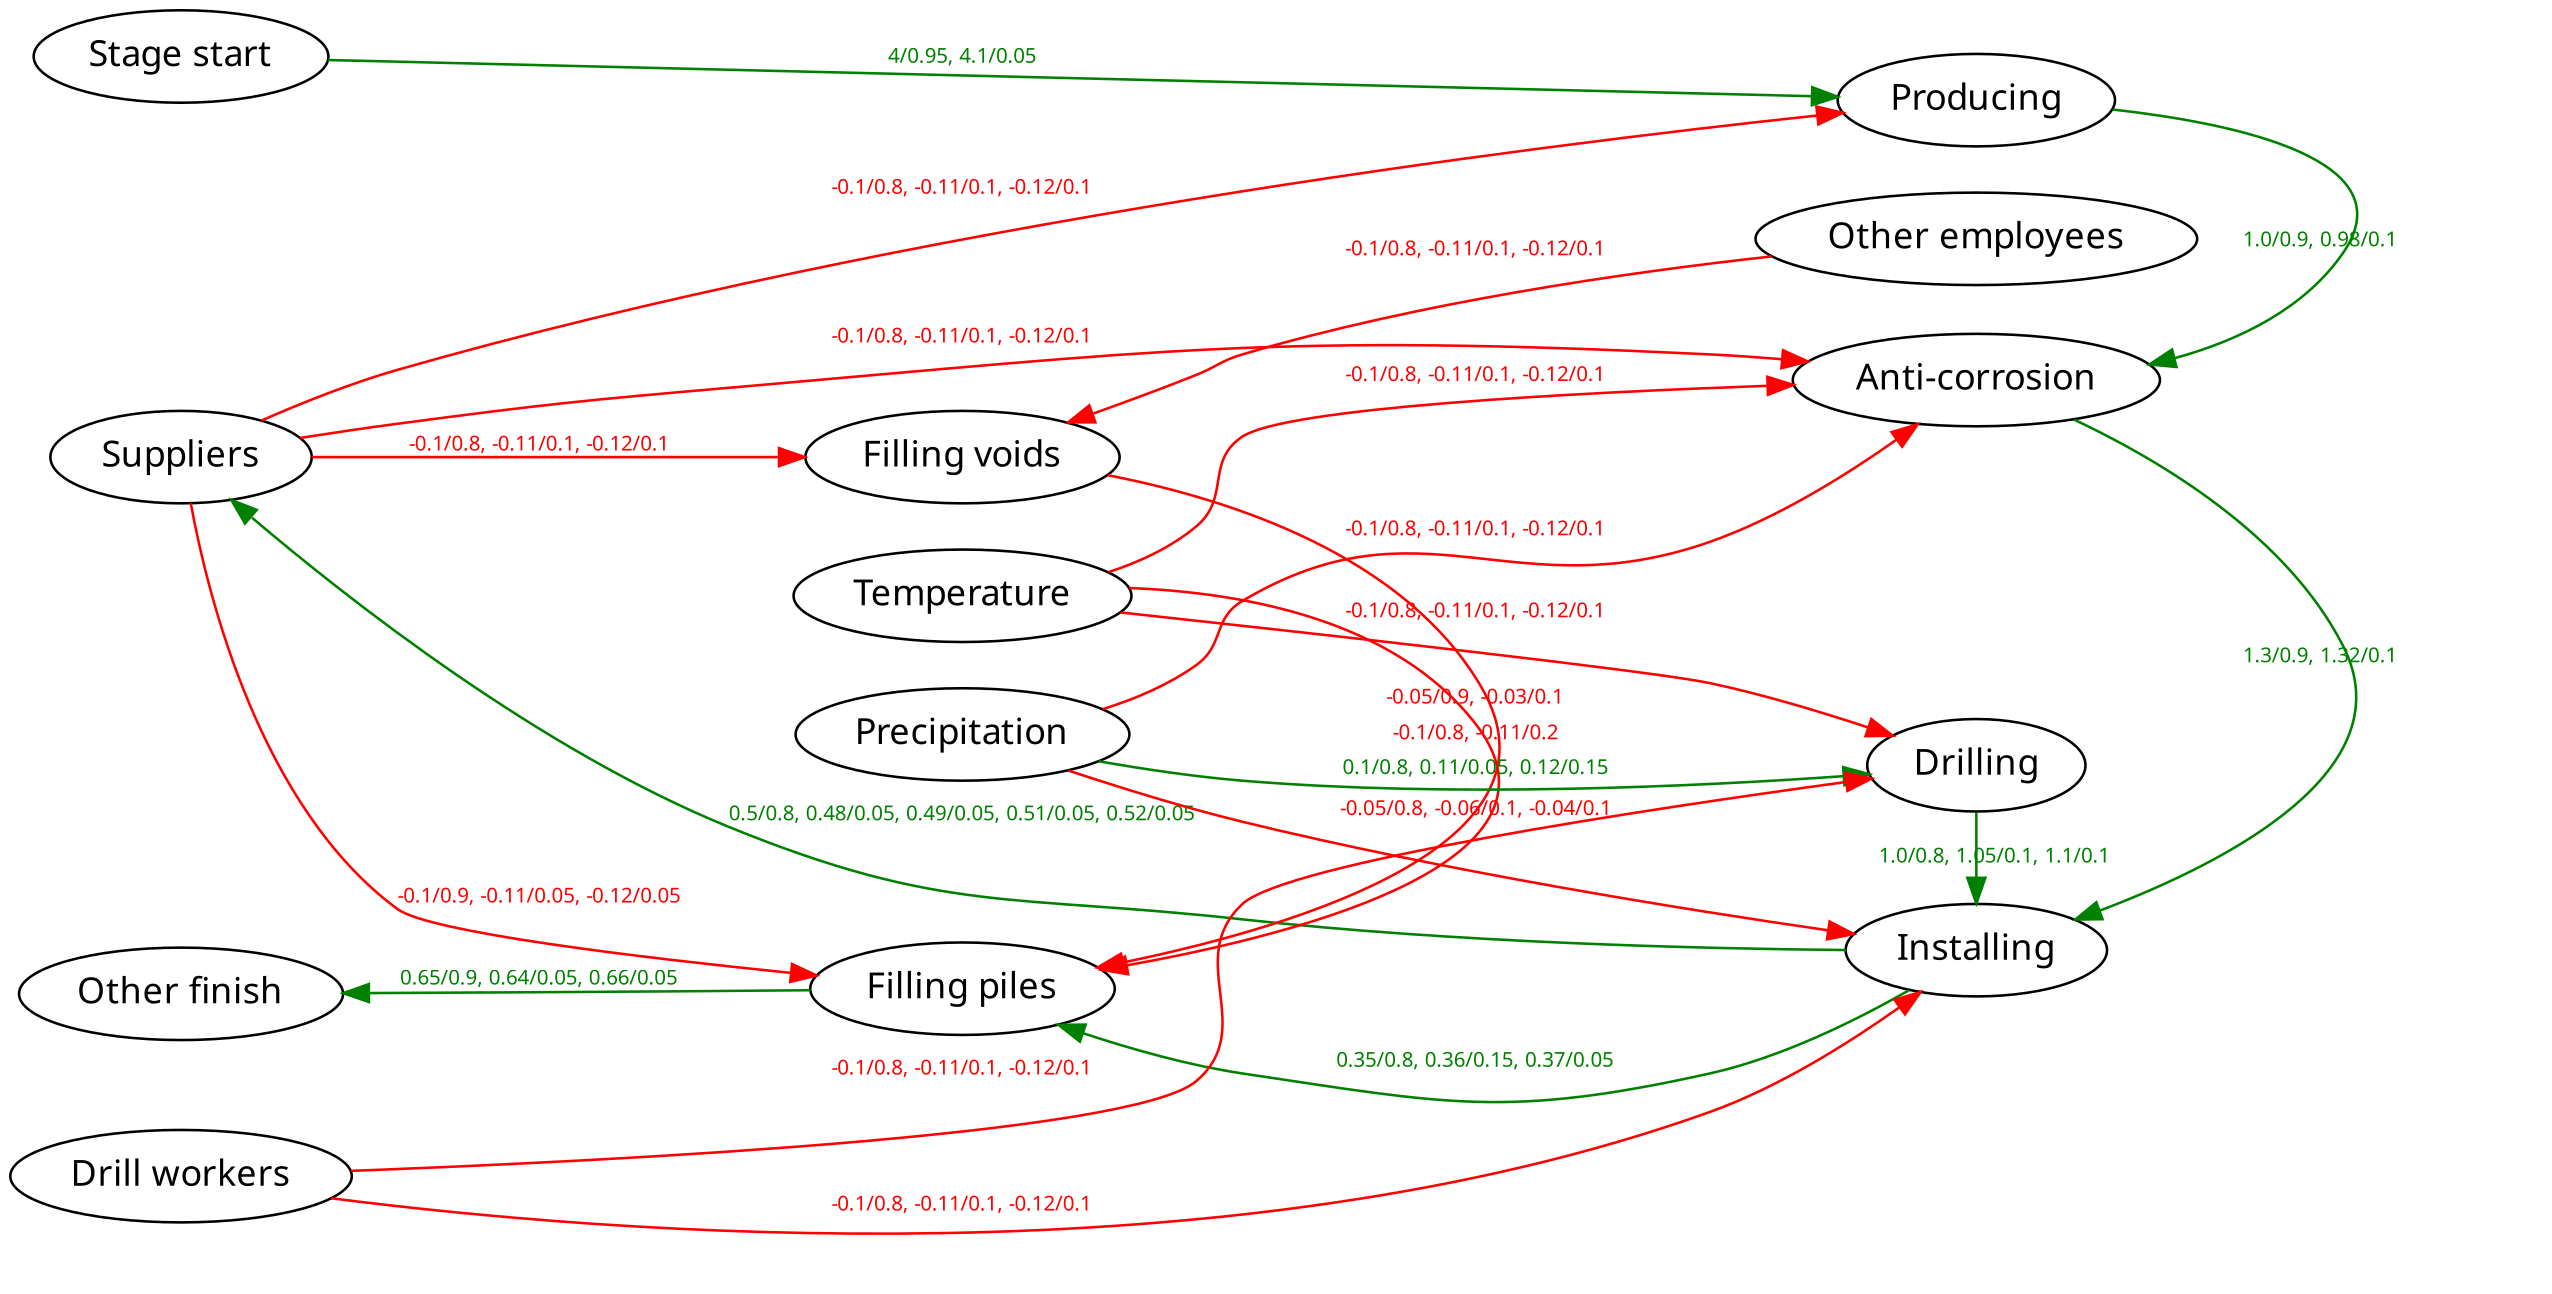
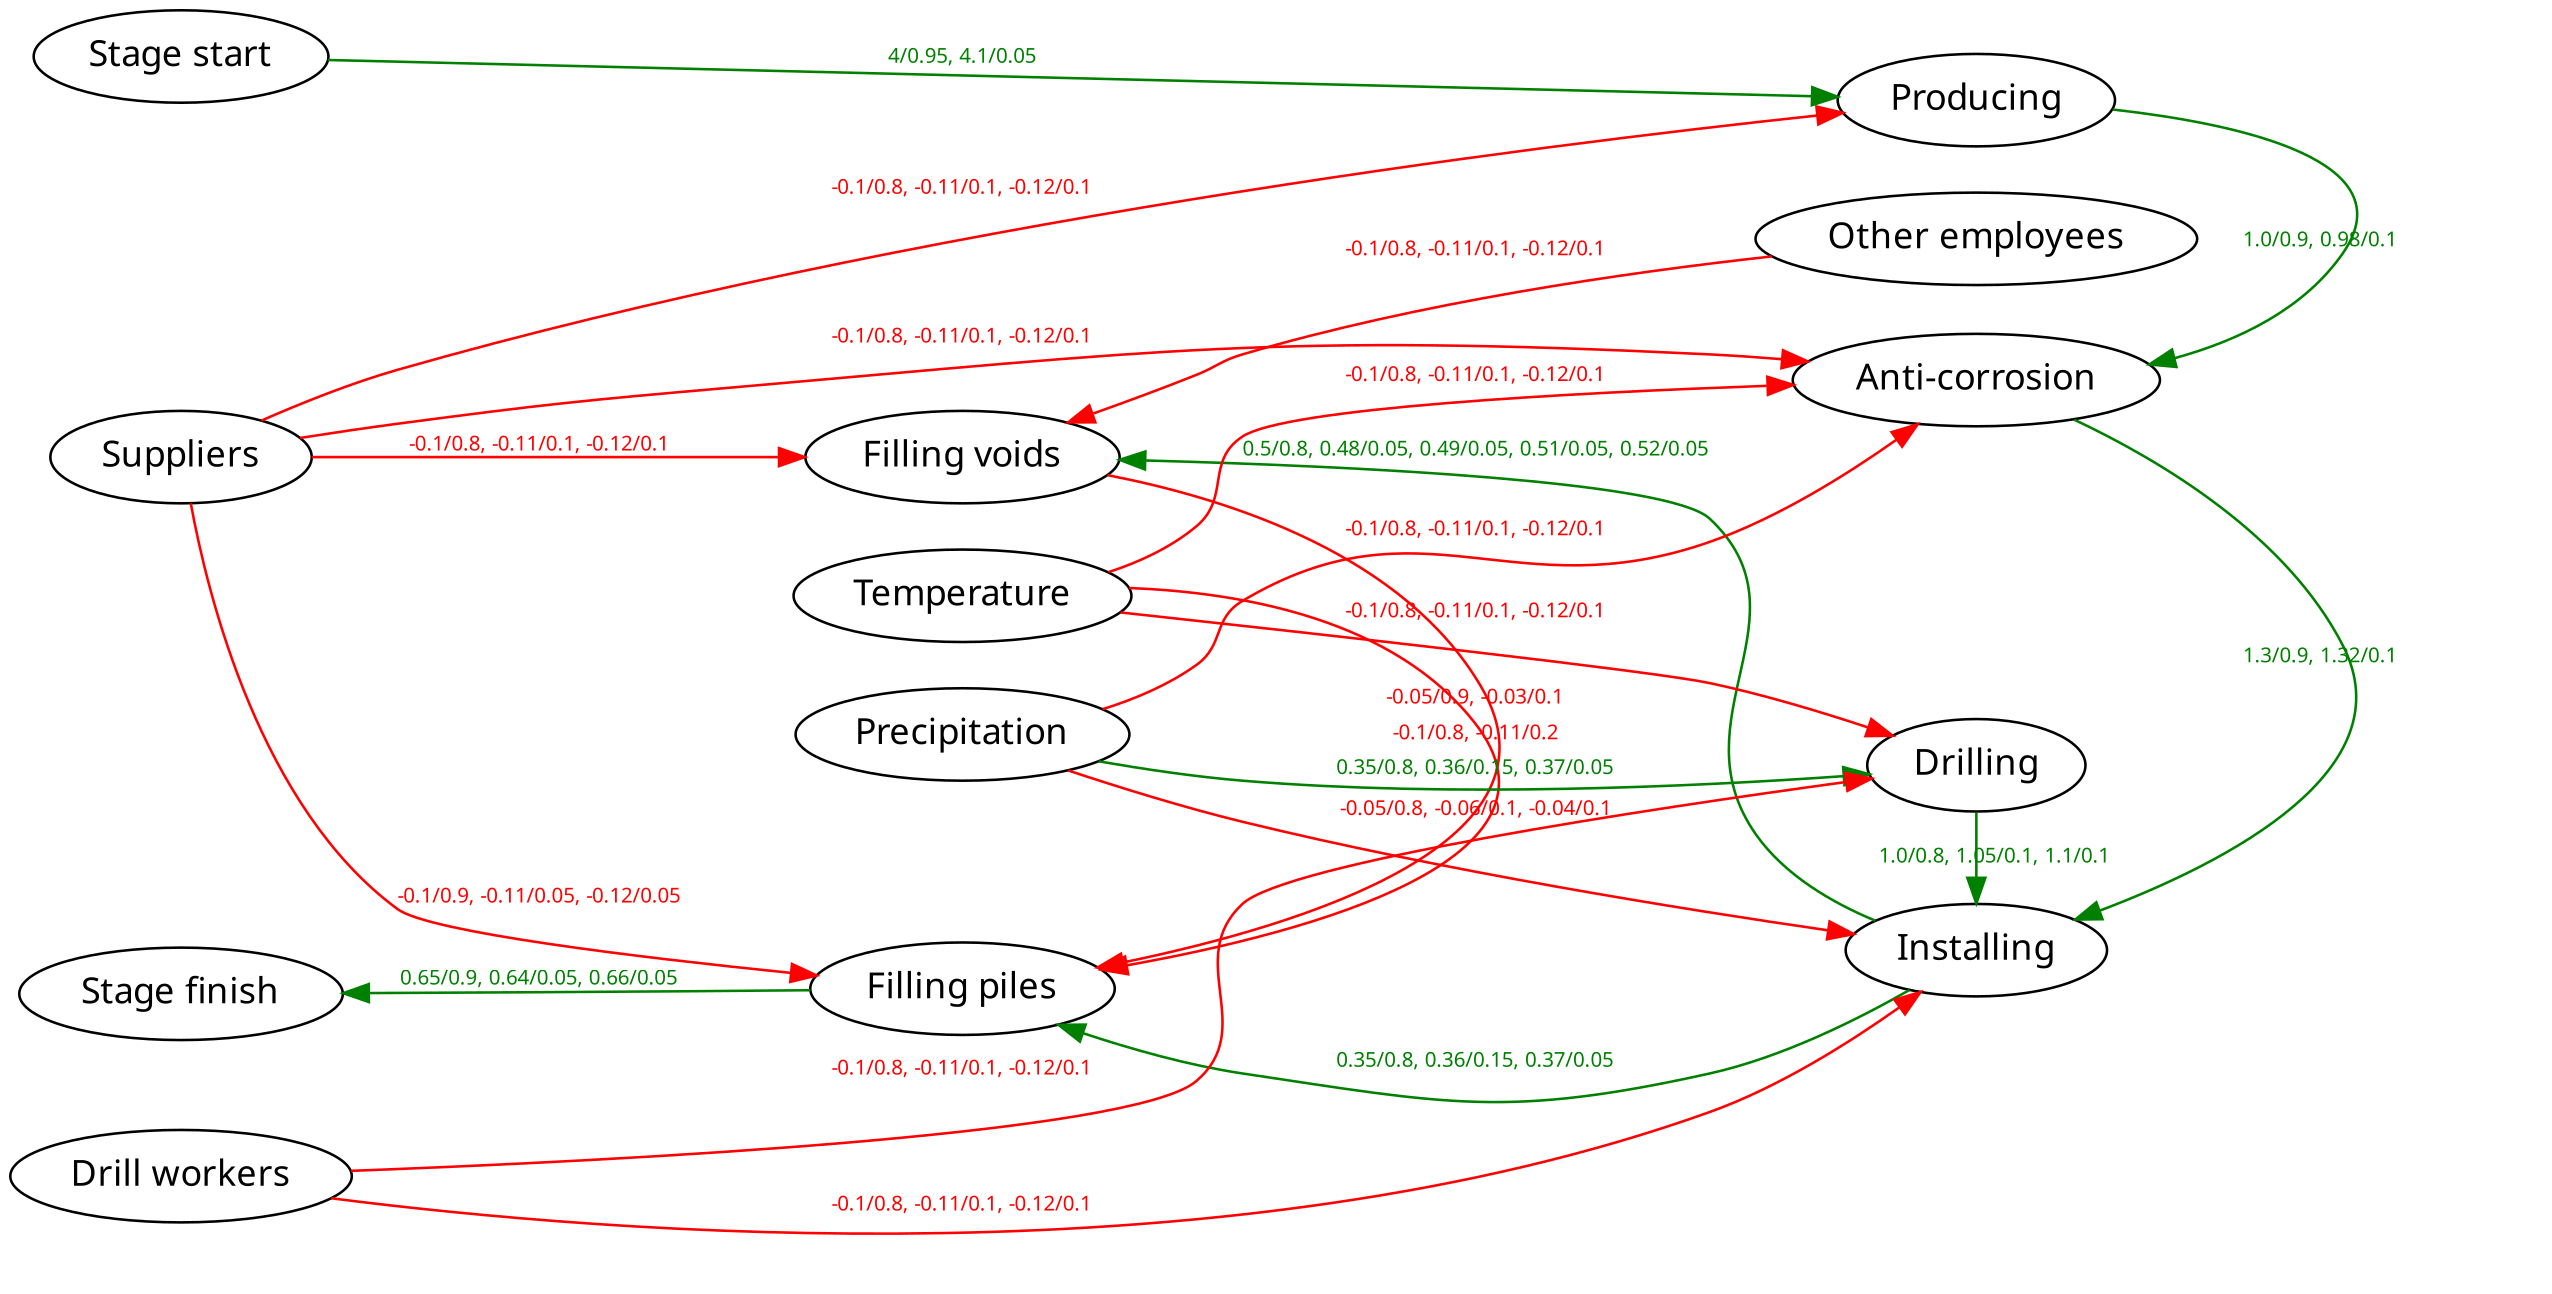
  digraph {
    fontname="Noto Sans"
    rankdir=RL
    node [color="#000000" fontname="Noto Sans"]
    edge [color="#FF0000" fontcolor="#FF0000" fontname="Noto Sans" fontsize=8]
    n1 [label=Producing]
    n2 [label="Anti-corrosion"]
    n3 [label=Installing]
    n4 [label=Drilling]
    n5 [label="Filling voids"]
    n6 [label="Filling piles"]
    n7 [label=Temperature]
    n8 [label=Precipitation]
    n9 [label=Suppliers]
    n10 [label="Drill workers"]
    n11 [label="Stage start"]
-   n12 [label="Other finish"]
+   n12 [label="Stage finish"]
    n13 [label="Other employees"]
    subgraph sub_1 {
      rank=same
      n1
      n2
      n3
      n4
    }
    subgraph sub_2 {
      rank=same
      n5
      n6
      n7
      n8
    }
    subgraph sub_3 {
      rank=same
      n9
      n10
      n11
      n12
    }
    subgraph sub_4 {
      rank=same
      n13
    }
    n1 -> n2 [color="#008000" fontcolor="#008000" label="1.0/0.9, 0.98/0.1"]
    n2 -> n3 [color="#008000" fontcolor="#008000" label="1.3/0.9, 1.32/0.1"]
-   n3 -> n9 [color="#008000" fontcolor="#008000" label="0.5/0.8, 0.48/0.05, 0.49/0.05, 0.51/0.05, 0.52/0.05"]
+   n3 -> n5 [color="#008000" fontcolor="#008000" label="0.5/0.8, 0.48/0.05, 0.49/0.05, 0.51/0.05, 0.52/0.05"]
    n3 -> n6 [color="#008000" fontcolor="#008000" label="0.35/0.8, 0.36/0.15, 0.37/0.05"]
    n4 -> n3 [color="#008000" fontcolor="#008000" label="1.0/0.8, 1.05/0.1, 1.1/0.1"]
    n5 -> n6 [label="-0.05/0.9, -0.03/0.1"]
    n6 -> n12 [color="#008000" fontcolor="#008000" label="0.65/0.9, 0.64/0.05, 0.66/0.05"]
    n7 -> n2 [label="-0.1/0.8, -0.11/0.1, -0.12/0.1"]
    n7 -> n4 [label="-0.1/0.8, -0.11/0.1, -0.12/0.1"]
    n7 -> n6 [label="-0.1/0.8, -0.11/0.2"]
    n8 -> n2 [label="-0.1/0.8, -0.11/0.1, -0.12/0.1"]
    n8 -> n3 [label="-0.05/0.8, -0.06/0.1, -0.04/0.1"]
-   n8 -> n4 [color="#008000" fontcolor="#008000" label="0.1/0.8, 0.11/0.05, 0.12/0.15"]
+   n8 -> n4 [color="#008000" fontcolor="#008000" label="0.35/0.8, 0.36/0.15, 0.37/0.05"]
    n9 -> n1 [label="-0.1/0.8, -0.11/0.1, -0.12/0.1"]
    n9 -> n2 [label="-0.1/0.8, -0.11/0.1, -0.12/0.1"]
    n9 -> n5 [label="-0.1/0.8, -0.11/0.1, -0.12/0.1"]
    n9 -> n6 [label="-0.1/0.9, -0.11/0.05, -0.12/0.05"]
    n10 -> n3 [label="-0.1/0.8, -0.11/0.1, -0.12/0.1"]
    n10 -> n4 [label="-0.1/0.8, -0.11/0.1, -0.12/0.1"]
    n11 -> n1 [color="#008000" fontcolor="#008000" label="4/0.95, 4.1/0.05"]
    n13 -> n5 [label="-0.1/0.8, -0.11/0.1, -0.12/0.1"]
  }
